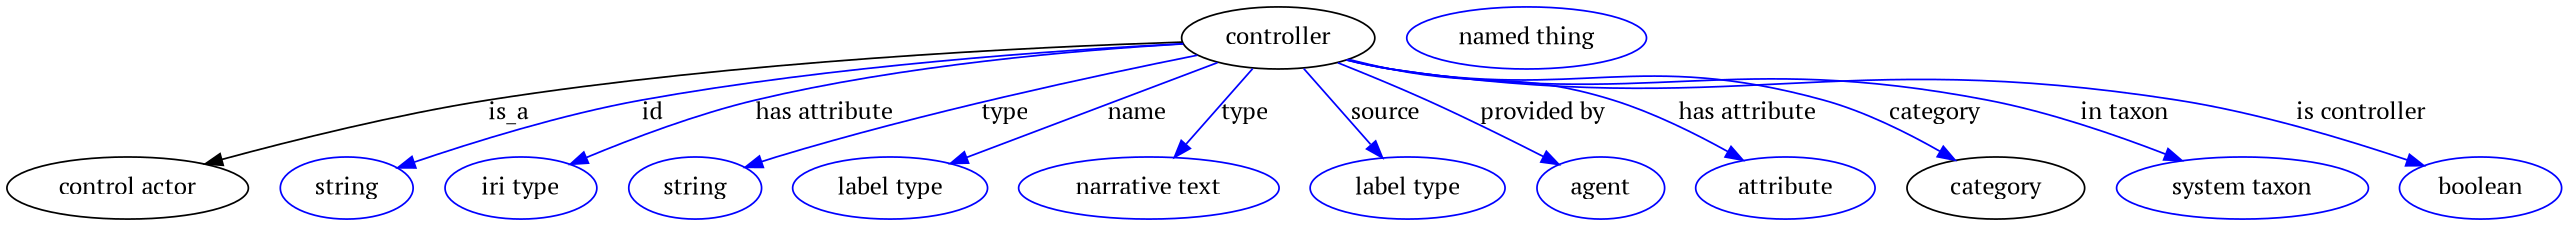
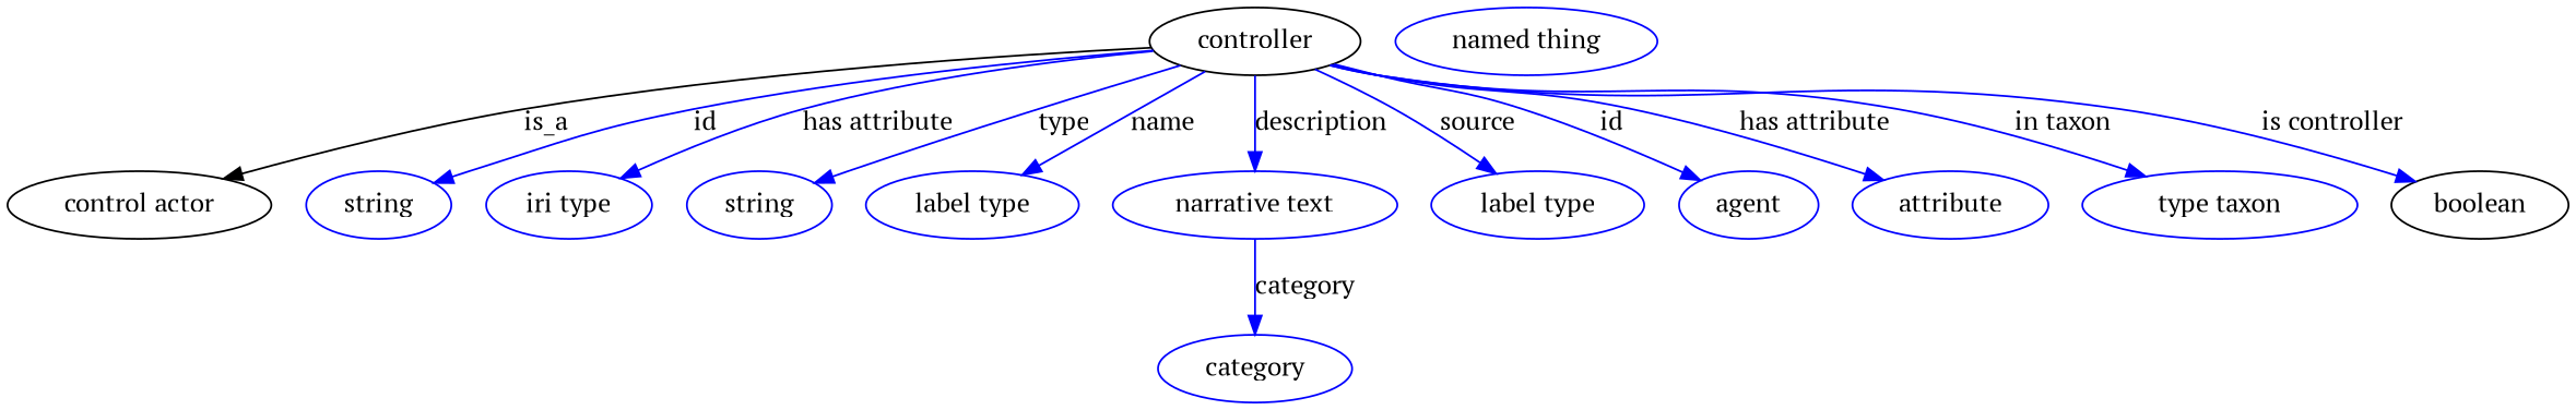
  digraph {
    fontname="PT Serif"
    node [fontname="PT Serif" color=blue]
    edge [fontname="PT Serif" color=blue style=solid]
    n1 [height=0.5 label=controller width=1.5526 color=""]
    "control actor" [height=0.5 width=1.9498 color=""]
    n3 [height=0.5 label=string width=1.0652]
    n4 [height=0.5 label="iri type" width=1.2277]
    n5 [height=0.5 label=string width=1.0652]
    n6 [height=0.5 label="label type" width=1.5707]
    n7 [height=0.5 label="narrative text" width=2.0943]
    n8 [height=0.5 label="label type" width=1.5707]
    n9 [height=0.5 label=agent width=1.0291]
    n10 [height=0.5 label=attribute width=1.4443]
-   category [height=0.5 width=1.4263 color=""]
-   n12 [height=0.5 label="system taxon" width=2.022]
-   n13 [height=0.5 label=boolean width=1.2999]
+   category [height=0.5 width=1.4263]
+   n12 [height=0.5 label="type taxon" width=2.022]
+   n13 [color=black height=0.5 label=boolean width=1.2999]
    n14 [height=0.5 label="named thing" width=1.9318]
    n1 -> "control actor" [label=is_a color="" style=""]
    n1 -> n3 [label=id]
    n1 -> n4 [label="has attribute"]
    n1 -> n5 [label=type]
    n1 -> n6 [label=name]
-   n1 -> n7 [label=type]
+   n1 -> n7 [label=description]
    n1 -> n8 [label=source]
-   n1 -> n9 [label="provided by"]
+   n1 -> n9 [label=id]
    n1 -> n10 [label="has attribute"]
-   n1 -> category [label=category]
+   n7 -> category [label=category]
    n1 -> n12 [label="in taxon"]
    n1 -> n13 [label="is controller"]
  }
